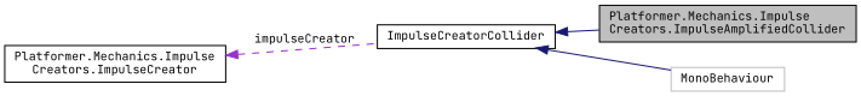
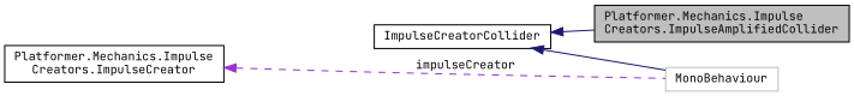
  digraph {
    fontname="JetBrains Mono"
    rankdir=LR
    node [color=black fillcolor=white fontname="JetBrains Mono" fontsize=10 shape=record style=filled]
    edge [color=midnightblue dir=back fontname="JetBrains Mono" fontsize=10 labelfontname=Helvetica labelfontsize=10 style=solid]
    n1 [fillcolor=grey75 fontcolor=black height=0.2 label="Platformer.Mechanics.Impulse\lCreators.ImpulseAmplifiedCollider" width=0.4]
    n2 [height=0.2 label=ImpulseCreatorCollider width=0.4]
    n3 [color=grey75 height=0.2 label=MonoBehaviour width=0.4]
    n4 [height=0.2 label="Platformer.Mechanics.Impulse\lCreators.ImpulseCreator" width=0.4]
    n2 -> n1
    n2 -> n3
-   n4 -> n2 [color=darkorchid3 label=" impulseCreator" style=dashed]
+   n4 -> n3 [color=darkorchid3 label=" impulseCreator" style=dashed]
  }
